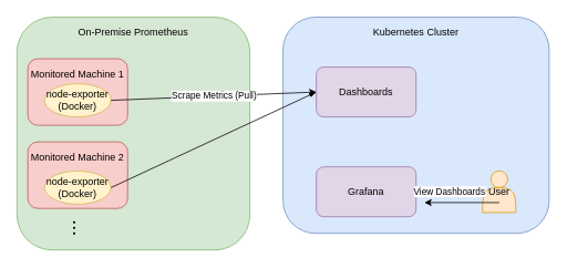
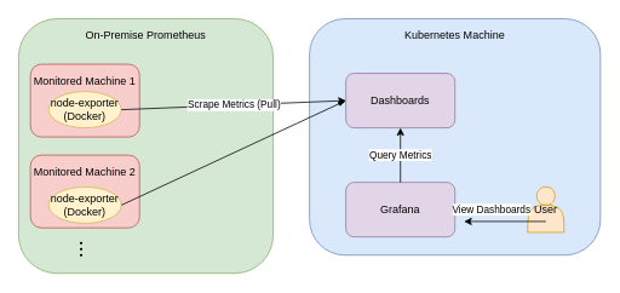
  <mxCell id="0" />
  <mxCell id="1" parent="0" />
  <mxCell id="2" value="On-Premise Prometheus" style="rounded=1;whiteSpace=wrap;html=1;fillColor=#d5e8d4;strokeColor=#82b366;align=center;verticalAlign=top;spacingTop=5;" parent="1" vertex="1"><mxGeometry x="20" y="20" width="280" height="280" as="geometry" /></mxCell>
- <mxCell id="3" value="Kubernetes Cluster" style="rounded=1;whiteSpace=wrap;html=1;fillColor=#dae8fc;strokeColor=#6c8ebf;align=center;verticalAlign=top;spacingTop=5;" parent="1" vertex="1"><mxGeometry x="340" y="20" width="320" height="260" as="geometry" /></mxCell>
+ <mxCell id="3" value="Kubernetes Machine" style="rounded=1;whiteSpace=wrap;html=1;fillColor=#dae8fc;strokeColor=#6c8ebf;align=center;verticalAlign=top;spacingTop=5;" parent="1" vertex="1"><mxGeometry x="340" y="20" width="320" height="260" as="geometry" /></mxCell>
  <mxCell id="4" value="Monitored Machine 1&lt;div&gt;&lt;br&gt;&lt;/div&gt;&lt;div&gt;&lt;br&gt;&lt;/div&gt;&lt;div&gt;&lt;br&gt;&lt;/div&gt;" style="rounded=1;whiteSpace=wrap;html=1;fillColor=#f8cecc;strokeColor=#b85450;" parent="1" vertex="1"><mxGeometry x="33" y="70" width="120" height="80" as="geometry" /></mxCell>
  <mxCell id="5" value="node-exporter&lt;br&gt;(Docker)" style="ellipse;whiteSpace=wrap;html=1;aspect=fixed;fillColor=#fff2cc;strokeColor=#d6b656;" parent="1" vertex="1"><mxGeometry x="53" y="100" width="80" height="40" as="geometry" /></mxCell>
  <mxCell id="6" value="Monitored Machine 2&lt;div&gt;&lt;br&gt;&lt;/div&gt;&lt;div&gt;&lt;br&gt;&lt;/div&gt;&lt;div&gt;&lt;br&gt;&lt;/div&gt;" style="rounded=1;whiteSpace=wrap;html=1;fillColor=#f8cecc;strokeColor=#b85450;" parent="1" vertex="1"><mxGeometry x="33" y="170" width="120" height="80" as="geometry" /></mxCell>
  <mxCell id="7" value="node-exporter&lt;br&gt;(Docker)" style="ellipse;whiteSpace=wrap;html=1;aspect=fixed;fillColor=#fff2cc;strokeColor=#d6b656;" parent="1" vertex="1"><mxGeometry x="53" y="205" width="80" height="40" as="geometry" /></mxCell>
  <mxCell id="8" value="Dashboards" style="rounded=1;whiteSpace=wrap;html=1;fillColor=#e1d5e7;strokeColor=#9673a6;" parent="1" vertex="1"><mxGeometry x="380" y="80" width="120" height="60" as="geometry" /></mxCell>
  <mxCell id="9" value="Grafana" style="rounded=1;whiteSpace=wrap;html=1;fillColor=#e1d5e7;strokeColor=#9673a6;" parent="1" vertex="1"><mxGeometry x="380" y="200" width="120" height="60" as="geometry" /></mxCell>
  <mxCell id="10" value="User" style="shape=actor;whiteSpace=wrap;html=1;fillColor=#ffe6cc;strokeColor=#d79b00;" parent="1" vertex="1"><mxGeometry x="580" y="205" width="40" height="50" as="geometry" /></mxCell>
  <mxCell id="11" value="Scrape Metrics (Pull)" style="endArrow=classic;html=1;rounded=0;exitX=1;exitY=0.5;entryX=0;entryY=0.5;" parent="1" source="5" target="8" edge="1"><mxGeometry width="50" height="50" relative="1" as="geometry"><mxPoint x="200" y="180" as="sourcePoint" /><mxPoint x="380" y="110" as="targetPoint" /></mxGeometry></mxCell>
+ <mxCell id="12" value="Query Metrics" style="endArrow=classic;html=1;rounded=0;exitX=0.5;exitY=0;entryX=0.5;entryY=1;" parent="1" source="9" target="8" edge="1"><mxGeometry width="50" height="50" relative="1" as="geometry"><mxPoint x="440" y="200" as="sourcePoint" /><mxPoint x="440" y="140" as="targetPoint" /></mxGeometry></mxCell>
  <mxCell id="13" value="View Dashboards" style="endArrow=classic;html=1;rounded=0;exitX=0;exitY=0.5;entryX=1;entryY=0.5;dashed=1;" parent="1" source="10" target="9" edge="1"><mxGeometry width="50" height="50" relative="1" as="geometry"><mxPoint x="580" y="230" as="sourcePoint" /><mxPoint x="500" y="230" as="targetPoint" /></mxGeometry></mxCell>
  <mxCell id="14" value="" style="endArrow=blockThin;html=1;rounded=0;endFill=1;exitX=1;exitY=0.5;exitDx=0;exitDy=0;" edge="1" parent="1" source="7"><mxGeometry width="50" height="50" relative="1" as="geometry"><mxPoint x="300" y="450" as="sourcePoint" /><mxPoint x="380" y="110" as="targetPoint" /></mxGeometry></mxCell>
  <mxCell id="15" value="" style="endArrow=classic;html=1;rounded=0;" edge="1" parent="1"><mxGeometry width="50" height="50" relative="1" as="geometry"><mxPoint x="600" y="243" as="sourcePoint" /><mxPoint x="510" y="243" as="targetPoint" /></mxGeometry></mxCell>
  <mxCell id="16" value="..." style="text;strokeColor=none;align=center;fillColor=none;html=1;verticalAlign=middle;whiteSpace=wrap;rounded=0;fontSize=24;rotation=90;" vertex="1" parent="1"><mxGeometry x="80.5" y="258.5" width="33" height="30" as="geometry" /></mxCell>
